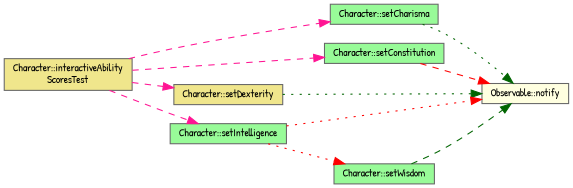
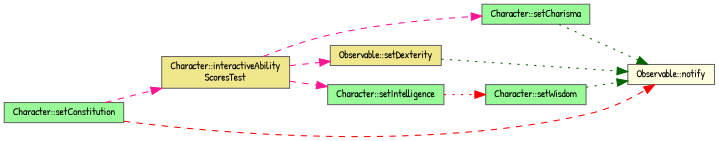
  digraph {
    fontname="Patrick Hand"
    rankdir=LR
    node [color=grey40 fillcolor=palegreen fontname="Patrick Hand" fontsize=10 shape=box style=filled]
    edge [color=deeppink fontname="Patrick Hand" fontsize=10 labelfontname=Helvetica labelfontsize=10 style=dashed]
    n1 [color=gray40 fillcolor=khaki fontcolor=black height=0.2 label="Character::interactiveAbility\lScoresTest" width=0.4]
    n2 [height=0.2 label="Character::setCharisma" width=0.4]
    n3 [height=0.2 label="Character::setConstitution" width=0.4]
-   n4 [fillcolor=khaki height=0.2 label="Character::setDexterity" width=0.4]
+   n4 [fillcolor=khaki height=0.2 label="Observable::setDexterity" width=0.4]
    n5 [height=0.2 label="Character::setIntelligence" width=0.4]
    n6 [fillcolor=lightyellow height=0.2 label="Observable::notify" width=0.4]
    n7 [height=0.2 label="Character::setWisdom" width=0.4]
    n1 -> n2
-   n1 -> n3
+   n3 -> n1
    n1 -> n4
    n1 -> n5
    n2 -> n6 [color=darkgreen style=dotted]
    n3 -> n6 [color=red]
    n4 -> n6 [color=darkgreen style=dotted]
-   n5 -> n6 [color=red style=dotted]
    n5 -> n7 [color=red style=dotted]
-   n7 -> n6 [color=darkgreen]
+   n7 -> n6 [color=darkgreen style=dotted]
  }
